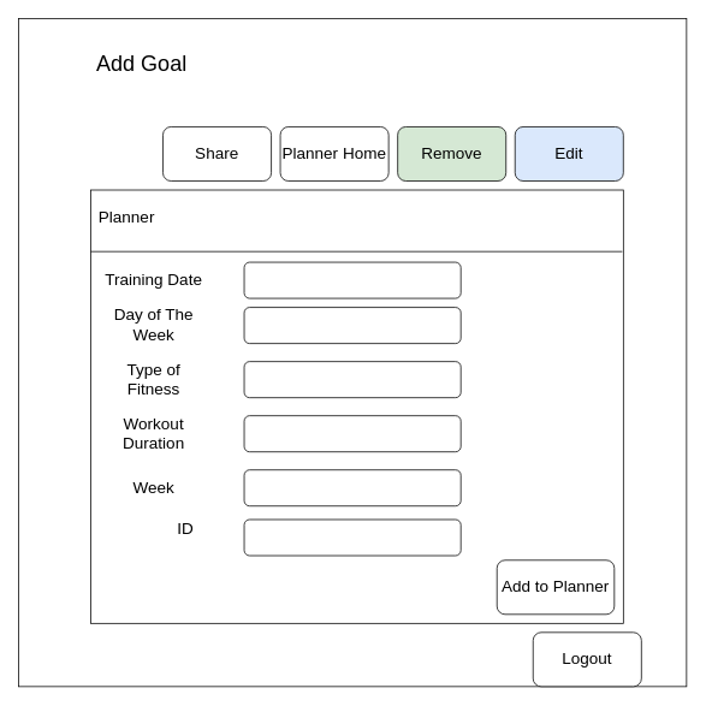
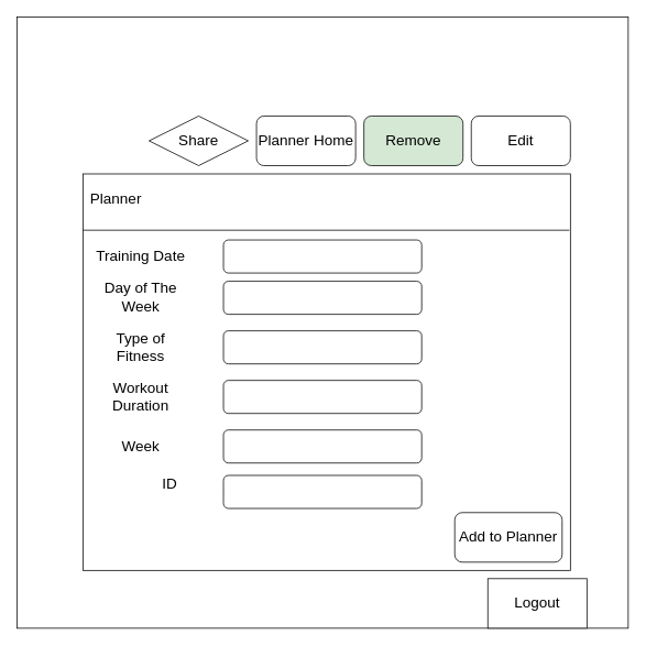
  <mxCell id="0" />
  <mxCell id="1" parent="0" />
  <mxCell id="2" value="" style="whiteSpace=wrap;html=1;aspect=fixed;" vertex="1" parent="1"><mxGeometry x="20" y="20" width="740" height="740" as="geometry" /></mxCell>
- <mxCell id="3" value="&lt;font style=&quot;font-size: 24px&quot;&gt;Add Goal&amp;nbsp;&lt;/font&gt;" style="text;html=1;strokeColor=none;fillColor=none;align=center;verticalAlign=middle;whiteSpace=wrap;rounded=0;" vertex="1" parent="1"><mxGeometry x="40" y="60" width="240" height="20" as="geometry" /></mxCell>
  <mxCell id="4" value="" style="rounded=0;whiteSpace=wrap;html=1;" vertex="1" parent="1"><mxGeometry x="100" y="210" width="590" height="480" as="geometry" /></mxCell>
  <mxCell id="5" value="" style="endArrow=none;html=1;entryX=0.998;entryY=0.142;entryDx=0;entryDy=0;entryPerimeter=0;exitX=0;exitY=0.142;exitDx=0;exitDy=0;exitPerimeter=0;" edge="1" parent="1" source="4" target="4"><mxGeometry width="50" height="50" relative="1" as="geometry"><mxPoint x="180" y="330" as="sourcePoint" /><mxPoint x="230" y="280" as="targetPoint" /></mxGeometry></mxCell>
  <mxCell id="6" value="&lt;font style=&quot;font-size: 18px&quot;&gt;Planner&lt;/font&gt;" style="text;html=1;strokeColor=none;fillColor=none;align=center;verticalAlign=middle;whiteSpace=wrap;rounded=0;" vertex="1" parent="1"><mxGeometry x="120" y="230" width="40" height="20" as="geometry" /></mxCell>
- <mxCell id="7" value="&lt;font style=&quot;font-size: 18px&quot;&gt;Edit&lt;/font&gt;" style="rounded=1;whiteSpace=wrap;html=1;align=center;fillColor=#dae8fc;" vertex="1" parent="1"><mxGeometry x="570" y="140" width="120" height="60" as="geometry" /></mxCell>
+ <mxCell id="7" value="&lt;font style=&quot;font-size: 18px&quot;&gt;Edit&lt;/font&gt;" style="rounded=1;whiteSpace=wrap;html=1;align=center;" vertex="1" parent="1"><mxGeometry x="570" y="140" width="120" height="60" as="geometry" /></mxCell>
  <mxCell id="8" value="&lt;font style=&quot;font-size: 18px&quot;&gt;Remove&lt;/font&gt;" style="rounded=1;whiteSpace=wrap;html=1;align=center;fillColor=#d5e8d4;" vertex="1" parent="1"><mxGeometry x="440" y="140" width="120" height="60" as="geometry" /></mxCell>
  <mxCell id="9" value="&lt;font style=&quot;font-size: 18px&quot;&gt;Planner Home&lt;/font&gt;" style="rounded=1;whiteSpace=wrap;html=1;align=center;" vertex="1" parent="1"><mxGeometry x="310" y="140" width="120" height="60" as="geometry" /></mxCell>
- <mxCell id="10" value="&lt;font style=&quot;font-size: 18px&quot;&gt;Share&lt;/font&gt;" style="rounded=1;whiteSpace=wrap;html=1;align=center;" vertex="1" parent="1"><mxGeometry x="180" y="140" width="120" height="60" as="geometry" /></mxCell>
+ <mxCell id="10" value="&lt;font style=&quot;font-size: 18px&quot;&gt;Share&lt;/font&gt;" style="rhombus;whiteSpace=wrap;html=1;align=center;" vertex="1" parent="1"><mxGeometry x="180" y="140" width="120" height="60" as="geometry" /></mxCell>
  <mxCell id="11" value="&lt;font style=&quot;font-size: 18px&quot;&gt;Add to Planner&lt;/font&gt;" style="rounded=1;whiteSpace=wrap;html=1;align=center;" vertex="1" parent="1"><mxGeometry x="550" y="620" width="130" height="60" as="geometry" /></mxCell>
  <mxCell id="12" value="" style="rounded=1;whiteSpace=wrap;html=1;" vertex="1" parent="1"><mxGeometry x="270" y="340" width="240" height="40" as="geometry" /></mxCell>
  <mxCell id="13" value="" style="rounded=1;whiteSpace=wrap;html=1;" vertex="1" parent="1"><mxGeometry x="270" y="400" width="240" height="40" as="geometry" /></mxCell>
  <mxCell id="14" value="" style="rounded=1;whiteSpace=wrap;html=1;" vertex="1" parent="1"><mxGeometry x="270" y="460" width="240" height="40" as="geometry" /></mxCell>
  <mxCell id="15" value="" style="rounded=1;whiteSpace=wrap;html=1;" vertex="1" parent="1"><mxGeometry x="270" y="290" width="240" height="40" as="geometry" /></mxCell>
  <mxCell id="16" value="" style="rounded=1;whiteSpace=wrap;html=1;" vertex="1" parent="1"><mxGeometry x="270" y="520" width="240" height="40" as="geometry" /></mxCell>
  <mxCell id="17" value="" style="rounded=1;whiteSpace=wrap;html=1;" vertex="1" parent="1"><mxGeometry x="270" y="575" width="240" height="40" as="geometry" /></mxCell>
  <mxCell id="18" value="&lt;font style=&quot;font-size: 18px&quot;&gt;Training Date&lt;/font&gt;" style="text;html=1;strokeColor=none;fillColor=none;align=center;verticalAlign=middle;whiteSpace=wrap;rounded=0;" vertex="1" parent="1"><mxGeometry x="115" y="300" width="110" height="20" as="geometry" /></mxCell>
  <mxCell id="19" value="&lt;font style=&quot;font-size: 18px&quot;&gt;ID&lt;/font&gt;" style="text;html=1;strokeColor=none;fillColor=none;align=center;verticalAlign=middle;whiteSpace=wrap;rounded=0;" vertex="1" parent="1"><mxGeometry x="175" y="575" width="60" height="20" as="geometry" /></mxCell>
  <mxCell id="20" value="&lt;font style=&quot;font-size: 18px&quot;&gt;Day of The Week&lt;/font&gt;" style="text;html=1;strokeColor=none;fillColor=none;align=center;verticalAlign=middle;whiteSpace=wrap;rounded=0;" vertex="1" parent="1"><mxGeometry x="110" y="350" width="120" height="20" as="geometry" /></mxCell>
  <mxCell id="21" value="&lt;font style=&quot;font-size: 18px&quot;&gt;Type of Fitness&lt;/font&gt;" style="text;html=1;strokeColor=none;fillColor=none;align=center;verticalAlign=middle;whiteSpace=wrap;rounded=0;" vertex="1" parent="1"><mxGeometry x="135" y="410" width="70" height="20" as="geometry" /></mxCell>
  <mxCell id="22" value="&lt;font style=&quot;font-size: 18px&quot;&gt;Workout Duration&lt;/font&gt;" style="text;html=1;strokeColor=none;fillColor=none;align=center;verticalAlign=middle;whiteSpace=wrap;rounded=0;" vertex="1" parent="1"><mxGeometry x="150" y="470" width="40" height="20" as="geometry" /></mxCell>
  <mxCell id="23" value="&lt;font style=&quot;font-size: 18px&quot;&gt;Week&lt;/font&gt;" style="text;html=1;strokeColor=none;fillColor=none;align=center;verticalAlign=middle;whiteSpace=wrap;rounded=0;" vertex="1" parent="1"><mxGeometry x="150" y="530" width="40" height="20" as="geometry" /></mxCell>
- <mxCell id="24" value="&lt;font style=&quot;font-size: 18px&quot;&gt;Logout&lt;/font&gt;" style="rounded=1;whiteSpace=wrap;html=1;align=center;" vertex="1" parent="1"><mxGeometry x="590" y="700" width="120" height="60" as="geometry" /></mxCell>
+ <mxCell id="24" value="&lt;font style=&quot;font-size: 18px&quot;&gt;Logout&lt;/font&gt;" style="whiteSpace=wrap;html=1;align=center;rounded=0;" vertex="1" parent="1"><mxGeometry x="590" y="700" width="120" height="60" as="geometry" /></mxCell>
